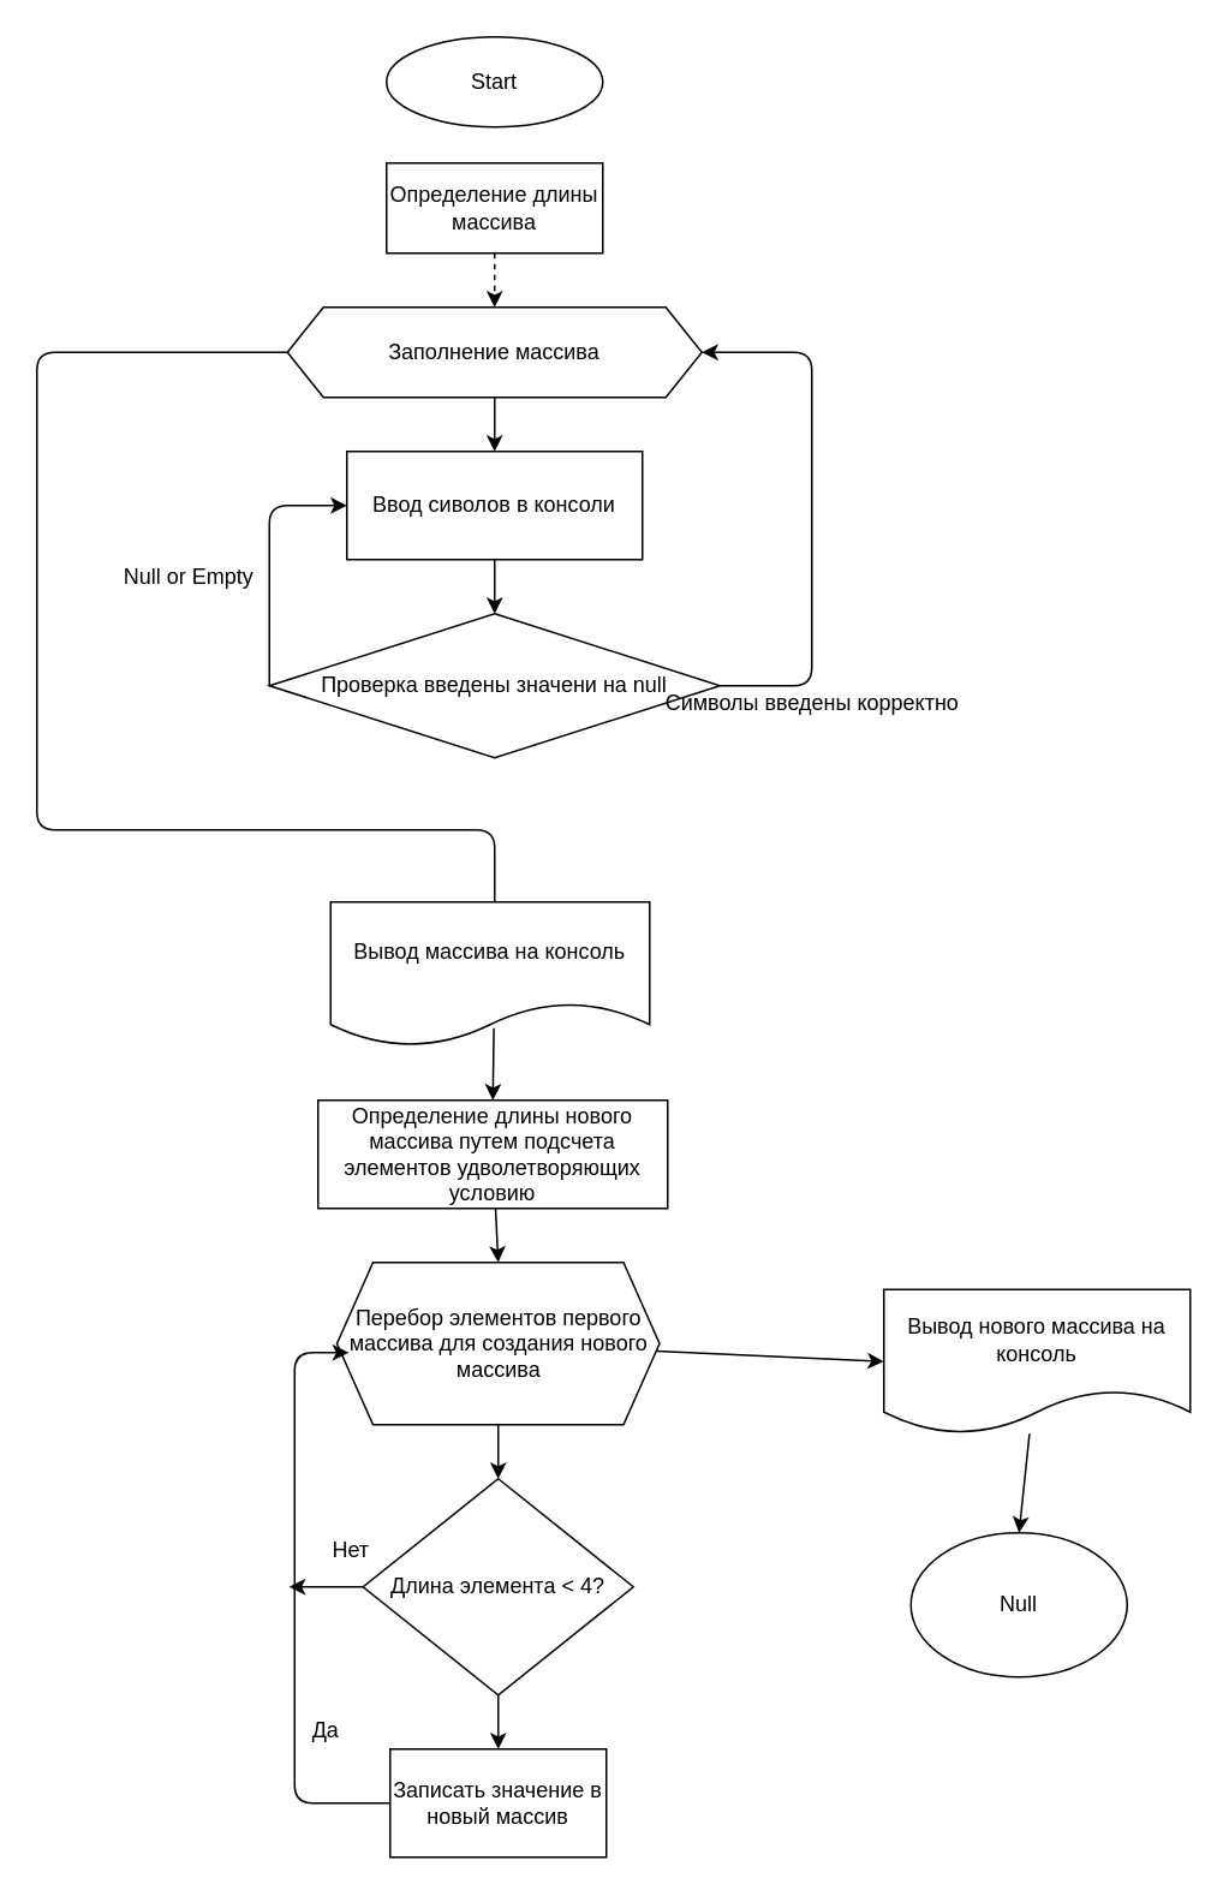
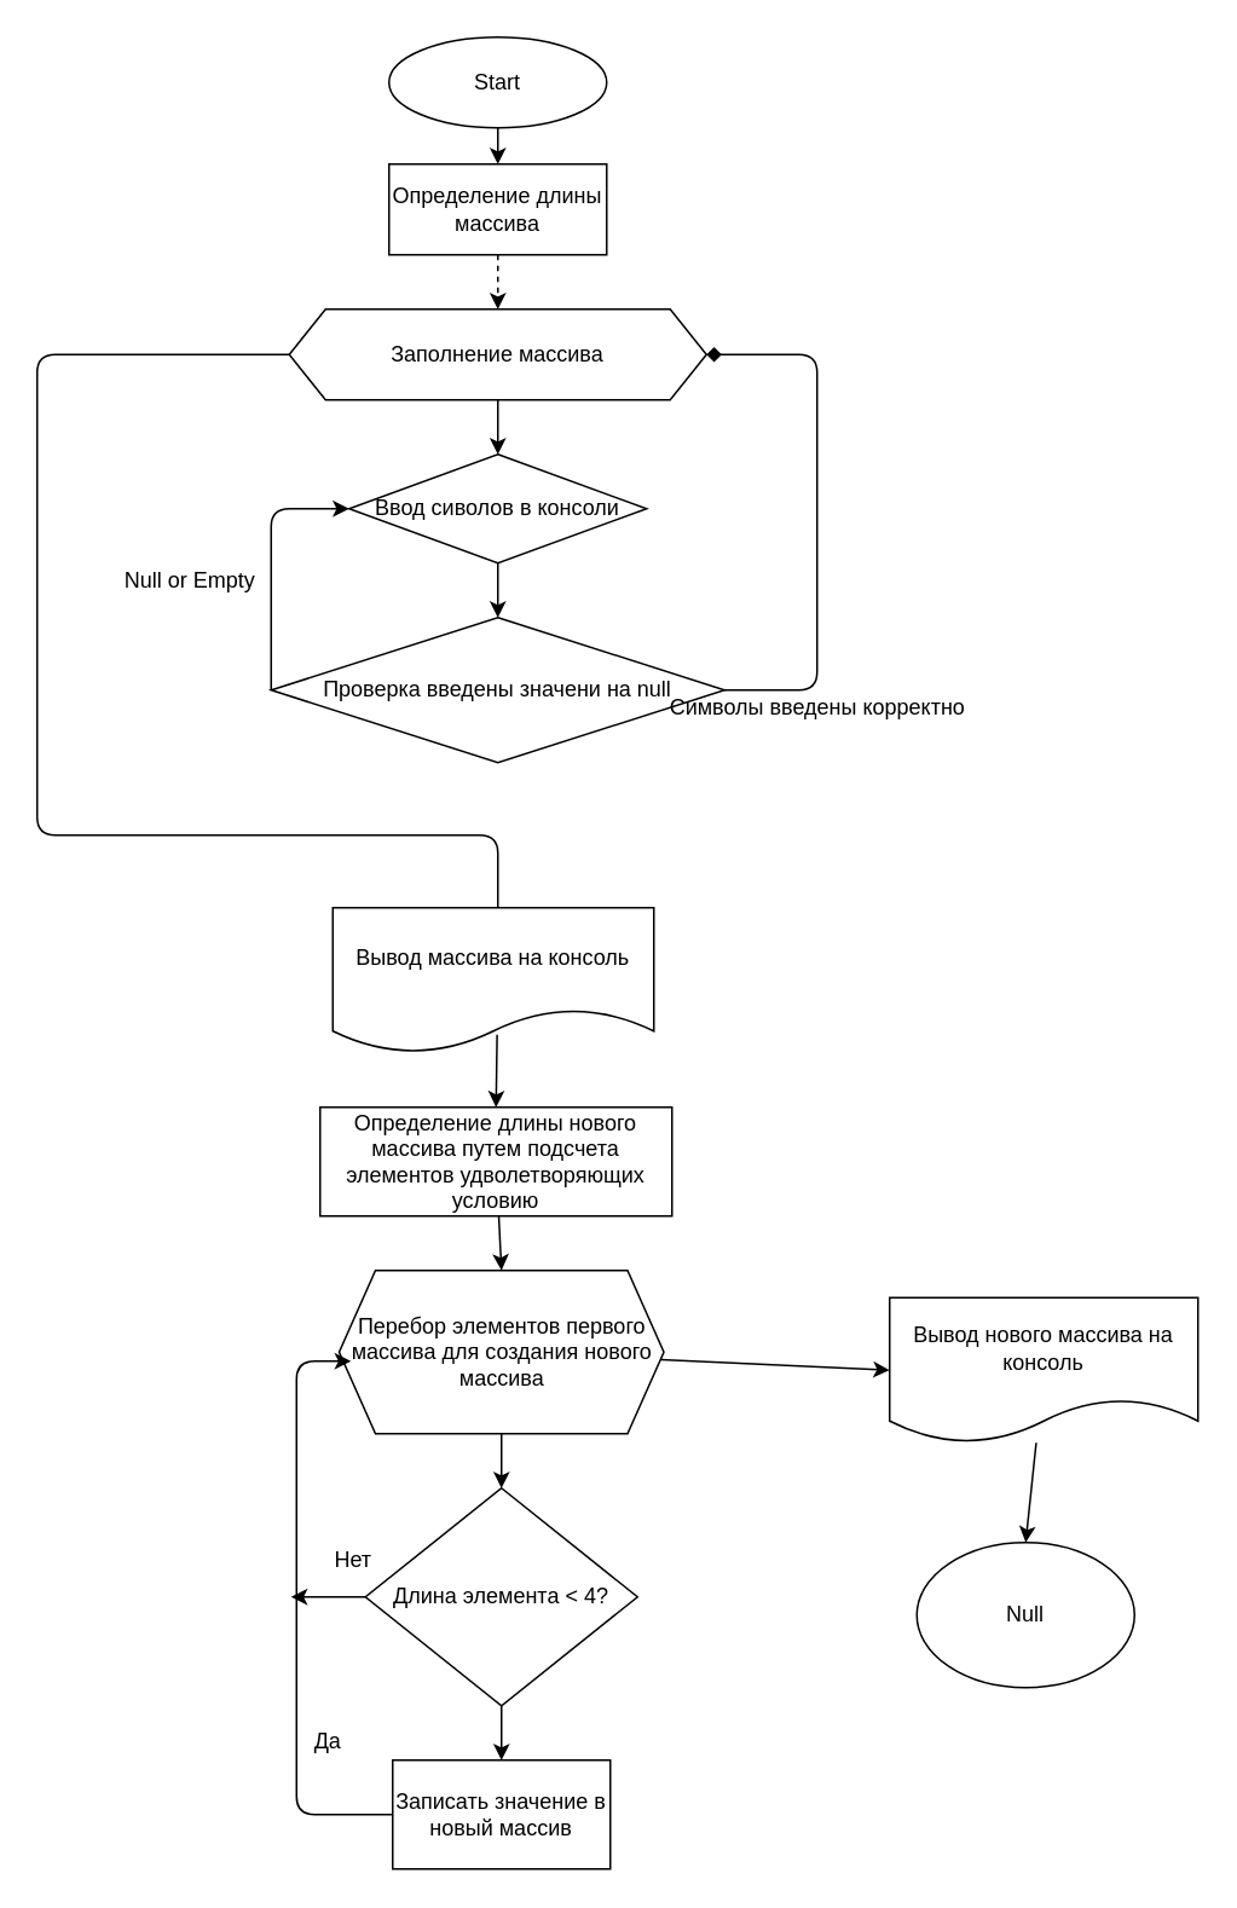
  <mxCell id="0" />
  <mxCell id="1" parent="0" />
+ <mxCell id="2" style="edgeStyle=none;html=1;" edge="1" parent="1" source="3" target="5"><mxGeometry relative="1" as="geometry" /></mxCell>
  <mxCell id="3" value="Start" style="ellipse;whiteSpace=wrap;html=1;" vertex="1" parent="1"><mxGeometry x="214" y="20" width="120" height="50" as="geometry" /></mxCell>
  <mxCell id="4" style="edgeStyle=none;html=1;entryX=0.5;entryY=0;entryDx=0;entryDy=0;dashed=1;" edge="1" parent="1" source="5" target="8"><mxGeometry relative="1" as="geometry" /></mxCell>
  <mxCell id="5" value="Определение длины массива" style="rounded=0;whiteSpace=wrap;html=1;" vertex="1" parent="1"><mxGeometry x="214" y="90" width="120" height="50" as="geometry" /></mxCell>
  <mxCell id="6" style="edgeStyle=none;html=1;entryX=0.5;entryY=0;entryDx=0;entryDy=0;" edge="1" parent="1" source="8" target="13"><mxGeometry relative="1" as="geometry" /></mxCell>
  <mxCell id="7" style="edgeStyle=none;html=1;exitX=0;exitY=0.5;exitDx=0;exitDy=0;entryX=0.5;entryY=0;entryDx=0;entryDy=0;" edge="1" parent="1" source="8"><mxGeometry relative="1" as="geometry"><mxPoint x="274" y="510" as="targetPoint" /><Array as="points"><mxPoint x="20" y="195" /><mxPoint x="20" y="300" /><mxPoint x="20" y="390" /><mxPoint x="20" y="460" /><mxPoint x="150" y="460" /><mxPoint x="220" y="460" /><mxPoint x="274" y="460" /></Array></mxGeometry></mxCell>
  <mxCell id="8" value="Заполнение массива" style="shape=hexagon;perimeter=hexagonPerimeter2;whiteSpace=wrap;html=1;fixedSize=1;" vertex="1" parent="1"><mxGeometry x="159" y="170" width="230" height="50" as="geometry" /></mxCell>
  <mxCell id="9" style="edgeStyle=none;html=1;entryX=0;entryY=0.5;entryDx=0;entryDy=0;exitX=0;exitY=0.5;exitDx=0;exitDy=0;" edge="1" parent="1" source="11" target="13"><mxGeometry relative="1" as="geometry"><Array as="points"><mxPoint x="149" y="280" /></Array></mxGeometry></mxCell>
- <mxCell id="10" style="edgeStyle=none;html=1;entryX=1;entryY=0.5;entryDx=0;entryDy=0;exitX=1;exitY=0.5;exitDx=0;exitDy=0;" edge="1" parent="1" source="11" target="8"><mxGeometry relative="1" as="geometry"><Array as="points"><mxPoint x="450" y="380" /><mxPoint x="450" y="195" /></Array></mxGeometry></mxCell>
+ <mxCell id="10" style="edgeStyle=none;html=1;entryX=1;entryY=0.5;entryDx=0;entryDy=0;exitX=1;exitY=0.5;exitDx=0;exitDy=0;endArrow=diamond;" edge="1" parent="1" source="11" target="8"><mxGeometry relative="1" as="geometry"><Array as="points"><mxPoint x="450" y="380" /><mxPoint x="450" y="195" /></Array></mxGeometry></mxCell>
  <mxCell id="11" value="Проверка введены значени на null" style="rhombus;whiteSpace=wrap;html=1;" vertex="1" parent="1"><mxGeometry x="149" y="340" width="250" height="80" as="geometry" /></mxCell>
  <mxCell id="12" style="edgeStyle=none;html=1;entryX=0.5;entryY=0;entryDx=0;entryDy=0;" edge="1" parent="1" source="13" target="11"><mxGeometry relative="1" as="geometry" /></mxCell>
- <mxCell id="13" value="Ввод сиволов в консоли" style="rounded=0;whiteSpace=wrap;html=1;" vertex="1" parent="1"><mxGeometry x="192" y="250" width="164" height="60" as="geometry" /></mxCell>
+ <mxCell id="13" value="Ввод сиволов в консоли" style="rhombus;whiteSpace=wrap;html=1;" vertex="1" parent="1"><mxGeometry x="192" y="250" width="164" height="60" as="geometry" /></mxCell>
  <mxCell id="14" value="Null or Empty" style="text;html=1;align=center;verticalAlign=middle;resizable=0;points=[];autosize=1;strokeColor=none;fillColor=none;" vertex="1" parent="1"><mxGeometry x="59" y="310" width="90" height="20" as="geometry" /></mxCell>
  <mxCell id="15" value="Символы введены корректно" style="text;html=1;align=center;verticalAlign=middle;resizable=0;points=[];autosize=1;strokeColor=none;fillColor=none;" vertex="1" parent="1"><mxGeometry x="360" y="380" width="180" height="20" as="geometry" /></mxCell>
  <mxCell id="16" style="edgeStyle=none;html=1;entryX=0.5;entryY=0;entryDx=0;entryDy=0;" edge="1" parent="1" target="18"><mxGeometry relative="1" as="geometry"><mxPoint x="273.571" y="570" as="sourcePoint" /></mxGeometry></mxCell>
  <mxCell id="17" style="edgeStyle=none;html=1;entryX=0.5;entryY=0;entryDx=0;entryDy=0;" edge="1" parent="1" source="18" target="21"><mxGeometry relative="1" as="geometry" /></mxCell>
  <mxCell id="18" value="Определение длины нового массива путем подсчета элементов удволетворяющих условию" style="rounded=0;whiteSpace=wrap;html=1;" vertex="1" parent="1"><mxGeometry x="176" y="610" width="194" height="60" as="geometry" /></mxCell>
  <mxCell id="19" style="edgeStyle=none;html=1;entryX=0.5;entryY=0;entryDx=0;entryDy=0;" edge="1" parent="1" source="21" target="24"><mxGeometry relative="1" as="geometry" /></mxCell>
  <mxCell id="20" style="edgeStyle=none;html=1;entryX=0;entryY=0.5;entryDx=0;entryDy=0;" edge="1" parent="1" source="21" target="31"><mxGeometry relative="1" as="geometry" /></mxCell>
  <mxCell id="21" value="Перебор элементов первого массива для создания нового массива" style="shape=hexagon;perimeter=hexagonPerimeter2;whiteSpace=wrap;html=1;fixedSize=1;" vertex="1" parent="1"><mxGeometry x="186.5" y="700" width="179" height="90" as="geometry" /></mxCell>
  <mxCell id="22" style="edgeStyle=none;html=1;entryX=0.5;entryY=0;entryDx=0;entryDy=0;" edge="1" parent="1" source="24" target="26"><mxGeometry relative="1" as="geometry" /></mxCell>
  <mxCell id="23" style="edgeStyle=none;html=1;" edge="1" parent="1" source="24"><mxGeometry relative="1" as="geometry"><mxPoint x="160" y="880" as="targetPoint" /></mxGeometry></mxCell>
  <mxCell id="24" value="Длина элемента &amp;lt; 4?" style="rhombus;whiteSpace=wrap;html=1;" vertex="1" parent="1"><mxGeometry x="201" y="820" width="150" height="120" as="geometry" /></mxCell>
  <mxCell id="25" style="edgeStyle=none;html=1;" edge="1" parent="1" source="26"><mxGeometry relative="1" as="geometry"><mxPoint x="193" y="750" as="targetPoint" /><Array as="points"><mxPoint x="163" y="1000" /><mxPoint x="163" y="750" /></Array></mxGeometry></mxCell>
  <mxCell id="26" value="Записать значение в новый массив" style="rounded=0;whiteSpace=wrap;html=1;" vertex="1" parent="1"><mxGeometry x="216" y="970" width="120" height="60" as="geometry" /></mxCell>
  <mxCell id="27" value="Нет" style="text;html=1;align=center;verticalAlign=middle;resizable=0;points=[];autosize=1;strokeColor=none;fillColor=none;" vertex="1" parent="1"><mxGeometry x="174" y="850" width="40" height="20" as="geometry" /></mxCell>
  <mxCell id="28" value="Да" style="text;html=1;align=center;verticalAlign=middle;resizable=0;points=[];autosize=1;strokeColor=none;fillColor=none;" vertex="1" parent="1"><mxGeometry x="165" y="950" width="30" height="20" as="geometry" /></mxCell>
  <mxCell id="29" value="&lt;span&gt;Вывод массива на консоль&lt;/span&gt;" style="shape=document;whiteSpace=wrap;html=1;boundedLbl=1;" vertex="1" parent="1"><mxGeometry x="183" y="500" width="177" height="80" as="geometry" /></mxCell>
  <mxCell id="30" style="edgeStyle=none;html=1;entryX=0.5;entryY=0;entryDx=0;entryDy=0;" edge="1" parent="1" source="31" target="32"><mxGeometry relative="1" as="geometry" /></mxCell>
  <mxCell id="31" value="Вывод нового массива на консоль" style="shape=document;whiteSpace=wrap;html=1;boundedLbl=1;" vertex="1" parent="1"><mxGeometry x="490" y="715" width="170" height="80" as="geometry" /></mxCell>
  <mxCell id="32" value="Null" style="ellipse;whiteSpace=wrap;html=1;" vertex="1" parent="1"><mxGeometry x="505" y="850" width="120" height="80" as="geometry" /></mxCell>
